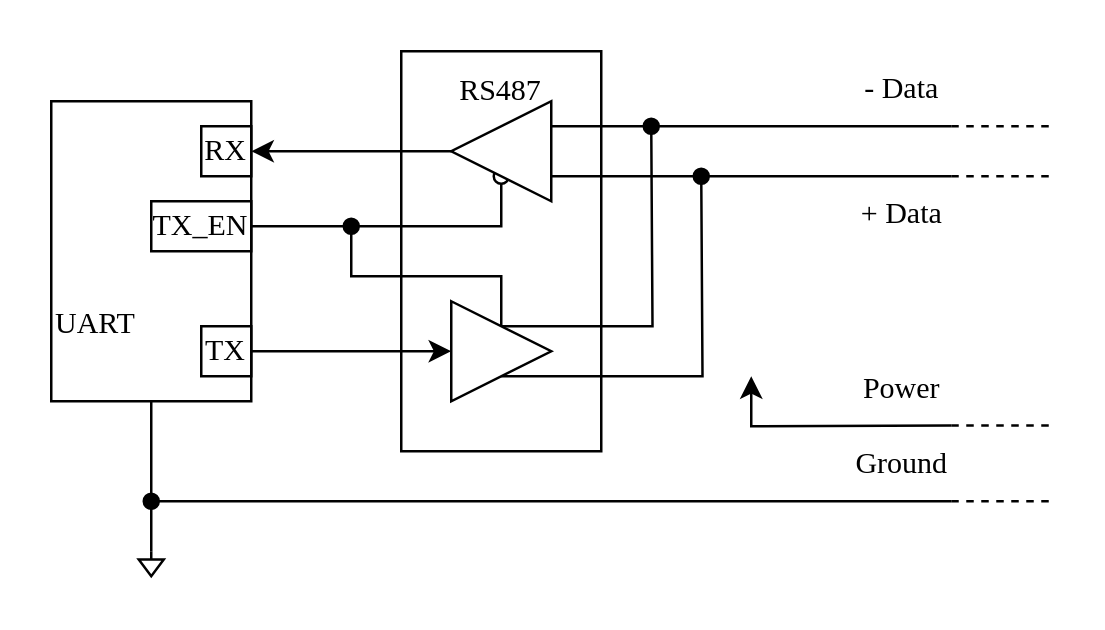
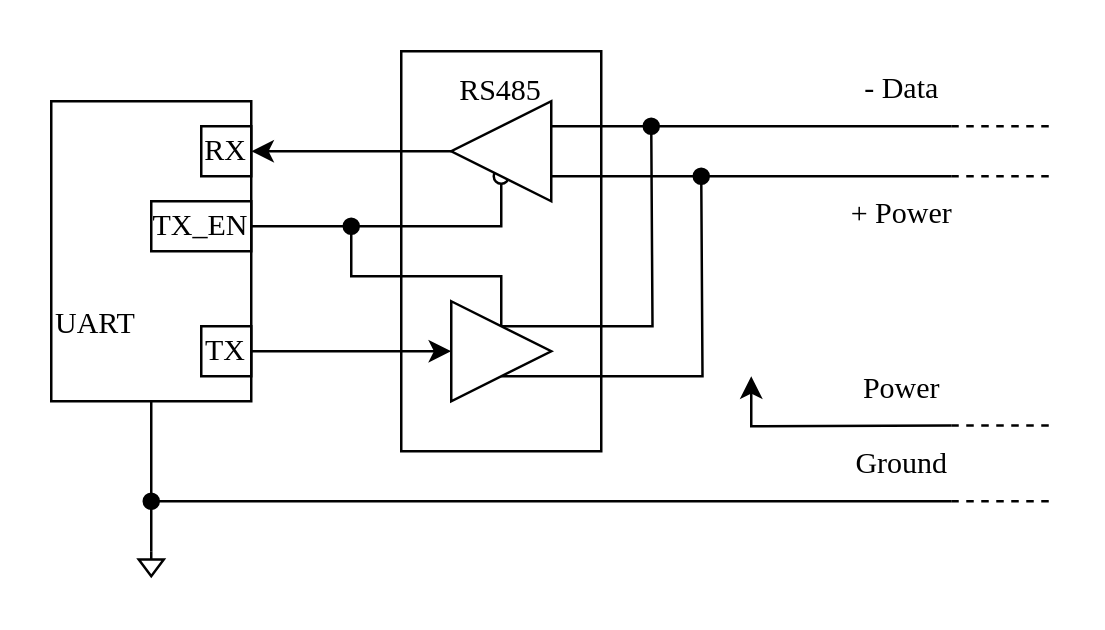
  <mxCell id="0" />
  <mxCell id="1" parent="0" />
- <mxCell id="2" value="RS487&lt;br&gt;&lt;br&gt;&lt;br&gt;&lt;br&gt;&lt;br&gt;&lt;br&gt;&lt;br&gt;&lt;br&gt;&lt;br&gt;&lt;br&gt;" style="rounded=0;whiteSpace=wrap;html=1;strokeColor=default;fontFamily=Times New Roman;fontSize=12;fontColor=default;fillColor=default;connectable=0;" parent="1" vertex="1"><mxGeometry x="160" y="20" width="80" height="160" as="geometry" /></mxCell>
+ <mxCell id="2" value="RS485&lt;br&gt;&lt;br&gt;&lt;br&gt;&lt;br&gt;&lt;br&gt;&lt;br&gt;&lt;br&gt;&lt;br&gt;&lt;br&gt;&lt;br&gt;" style="rounded=0;whiteSpace=wrap;html=1;strokeColor=default;fontFamily=Times New Roman;fontSize=12;fontColor=default;fillColor=default;connectable=0;" parent="1" vertex="1"><mxGeometry x="160" y="20" width="80" height="160" as="geometry" /></mxCell>
  <mxCell id="3" style="edgeStyle=orthogonalEdgeStyle;rounded=0;orthogonalLoop=1;jettySize=auto;html=1;exitX=0.5;exitY=1;exitDx=0;exitDy=0;fontFamily=Times New Roman;fontSize=12;fontColor=default;endArrow=oval;endFill=1;" parent="1" source="4" edge="1"><mxGeometry relative="1" as="geometry"><mxPoint x="60" y="200" as="targetPoint" /></mxGeometry></mxCell>
  <mxCell id="4" value="&lt;div style=&quot;&quot;&gt;&lt;span style=&quot;background-color: initial;&quot;&gt;&lt;br&gt;&lt;/span&gt;&lt;/div&gt;&lt;div style=&quot;&quot;&gt;&lt;span style=&quot;background-color: initial;&quot;&gt;&lt;br&gt;&lt;/span&gt;&lt;/div&gt;&lt;div style=&quot;&quot;&gt;&lt;span style=&quot;background-color: initial;&quot;&gt;&lt;br&gt;&lt;/span&gt;&lt;/div&gt;&lt;div style=&quot;&quot;&gt;&lt;span style=&quot;background-color: initial;&quot;&gt;&lt;br&gt;&lt;/span&gt;&lt;/div&gt;&lt;div style=&quot;&quot;&gt;&lt;span style=&quot;background-color: initial;&quot;&gt;UART&lt;/span&gt;&lt;/div&gt;" style="rounded=0;whiteSpace=wrap;html=1;strokeColor=default;fontFamily=Times New Roman;fontSize=12;fontColor=default;fillColor=default;align=left;" parent="1" vertex="1"><mxGeometry x="20" y="40" width="80" height="120" as="geometry" /></mxCell>
  <mxCell id="5" value="RX" style="rounded=0;whiteSpace=wrap;html=1;strokeColor=default;fontFamily=Times New Roman;fontSize=12;fontColor=default;fillColor=default;" parent="1" vertex="1"><mxGeometry x="80" y="50" width="20" height="20" as="geometry" /></mxCell>
  <mxCell id="6" value="TX" style="rounded=0;whiteSpace=wrap;html=1;strokeColor=default;fontFamily=Times New Roman;fontSize=12;fontColor=default;fillColor=default;" parent="1" vertex="1"><mxGeometry x="80" y="130" width="20" height="20" as="geometry" /></mxCell>
  <mxCell id="7" style="edgeStyle=orthogonalEdgeStyle;rounded=0;orthogonalLoop=1;jettySize=auto;html=1;exitX=0.5;exitY=0;exitDx=0;exitDy=0;fontFamily=Times New Roman;fontSize=12;fontColor=default;startArrow=oval;startFill=0;endArrow=oval;endFill=1;" parent="1" source="11" edge="1"><mxGeometry relative="1" as="geometry"><mxPoint x="140" y="90" as="targetPoint" /><Array as="points"><mxPoint x="200" y="90" /><mxPoint x="160" y="90" /></Array></mxGeometry></mxCell>
  <mxCell id="8" style="edgeStyle=orthogonalEdgeStyle;rounded=0;orthogonalLoop=1;jettySize=auto;html=1;exitX=0;exitY=0.75;exitDx=0;exitDy=0;fontFamily=Times New Roman;fontSize=12;fontColor=default;endArrow=none;endFill=0;" parent="1" source="11" edge="1"><mxGeometry relative="1" as="geometry"><mxPoint x="380" y="50" as="targetPoint" /><Array as="points"><mxPoint x="380" y="50" /></Array></mxGeometry></mxCell>
  <mxCell id="9" style="edgeStyle=orthogonalEdgeStyle;rounded=0;orthogonalLoop=1;jettySize=auto;html=1;exitX=1;exitY=0.5;exitDx=0;exitDy=0;fontFamily=Times New Roman;fontSize=12;fontColor=default;" parent="1" source="11" edge="1"><mxGeometry relative="1" as="geometry"><mxPoint x="100" y="60" as="targetPoint" /></mxGeometry></mxCell>
  <mxCell id="10" style="edgeStyle=orthogonalEdgeStyle;rounded=0;orthogonalLoop=1;jettySize=auto;html=1;exitX=0;exitY=0.25;exitDx=0;exitDy=0;fontFamily=Times New Roman;fontSize=12;fontColor=default;endArrow=none;endFill=0;" parent="1" source="11" edge="1"><mxGeometry relative="1" as="geometry"><mxPoint x="380" y="70" as="targetPoint" /></mxGeometry></mxCell>
  <mxCell id="11" value="" style="triangle;whiteSpace=wrap;html=1;rounded=0;strokeColor=default;fontFamily=Times New Roman;fontSize=12;fontColor=default;fillColor=default;rotation=-180;" parent="1" vertex="1"><mxGeometry x="180" y="40" width="40" height="40" as="geometry" /></mxCell>
  <mxCell id="12" style="edgeStyle=orthogonalEdgeStyle;rounded=0;orthogonalLoop=1;jettySize=auto;html=1;exitX=0.5;exitY=0;exitDx=0;exitDy=0;fontFamily=Times New Roman;fontSize=12;fontColor=default;endArrow=oval;endFill=1;" parent="1" source="15" edge="1"><mxGeometry relative="1" as="geometry"><mxPoint x="260" y="50" as="targetPoint" /></mxGeometry></mxCell>
  <mxCell id="13" style="edgeStyle=orthogonalEdgeStyle;rounded=0;orthogonalLoop=1;jettySize=auto;html=1;exitX=0;exitY=0.5;exitDx=0;exitDy=0;fontFamily=Times New Roman;fontSize=12;fontColor=default;startArrow=classic;startFill=1;endArrow=none;endFill=0;" parent="1" source="15" edge="1"><mxGeometry relative="1" as="geometry"><mxPoint x="100" y="140" as="targetPoint" /></mxGeometry></mxCell>
  <mxCell id="14" style="edgeStyle=orthogonalEdgeStyle;rounded=0;orthogonalLoop=1;jettySize=auto;html=1;exitX=0.5;exitY=1;exitDx=0;exitDy=0;fontFamily=Times New Roman;fontSize=12;fontColor=default;endArrow=oval;endFill=1;" parent="1" source="15" edge="1"><mxGeometry relative="1" as="geometry"><mxPoint x="280" y="70" as="targetPoint" /></mxGeometry></mxCell>
  <mxCell id="15" value="" style="triangle;whiteSpace=wrap;html=1;rounded=0;strokeColor=default;fontFamily=Times New Roman;fontSize=12;fontColor=default;fillColor=default;rotation=0;" parent="1" vertex="1"><mxGeometry x="180" y="120" width="40" height="40" as="geometry" /></mxCell>
  <mxCell id="16" value="TX_EN" style="rounded=0;whiteSpace=wrap;html=1;strokeColor=default;fontFamily=Times New Roman;fontSize=12;fontColor=default;fillColor=default;" parent="1" vertex="1"><mxGeometry x="60" y="80" width="40" height="20" as="geometry" /></mxCell>
  <mxCell id="17" value="" style="endArrow=none;html=1;rounded=0;fontFamily=Times New Roman;fontSize=12;fontColor=default;" parent="1" edge="1"><mxGeometry width="50" height="50" relative="1" as="geometry"><mxPoint x="60" y="220" as="sourcePoint" /><mxPoint x="380" y="200" as="targetPoint" /><Array as="points"><mxPoint x="60" y="200" /></Array></mxGeometry></mxCell>
  <mxCell id="18" value="" style="endArrow=none;html=1;rounded=0;fontFamily=Times New Roman;fontSize=12;fontColor=default;startArrow=classic;startFill=1;" parent="1" edge="1"><mxGeometry width="50" height="50" relative="1" as="geometry"><mxPoint x="300" y="150" as="sourcePoint" /><mxPoint x="380" y="169.67" as="targetPoint" /><Array as="points"><mxPoint x="300" y="170" /></Array></mxGeometry></mxCell>
  <mxCell id="19" value="" style="pointerEvents=1;verticalLabelPosition=bottom;shadow=0;dashed=0;align=center;html=1;verticalAlign=top;shape=mxgraph.electrical.signal_sources.signal_ground;rounded=0;strokeColor=default;fontFamily=Times New Roman;fontSize=12;fontColor=default;fillColor=default;" parent="1" vertex="1"><mxGeometry x="55" y="220" width="10" height="10" as="geometry" /></mxCell>
  <mxCell id="20" value="Ground" style="text;html=1;align=center;verticalAlign=middle;resizable=0;points=[];autosize=1;strokeColor=none;fillColor=none;fontSize=12;fontFamily=Times New Roman;fontColor=default;" parent="1" vertex="1"><mxGeometry x="330" y="170" width="60" height="30" as="geometry" /></mxCell>
  <mxCell id="21" value="Power" style="text;html=1;align=center;verticalAlign=middle;resizable=0;points=[];autosize=1;strokeColor=none;fillColor=none;fontSize=12;fontFamily=Times New Roman;fontColor=default;" parent="1" vertex="1"><mxGeometry x="335" y="139.67" width="50" height="30" as="geometry" /></mxCell>
  <mxCell id="22" value="" style="endArrow=none;dashed=1;html=1;rounded=0;fontFamily=Times New Roman;fontSize=12;fontColor=default;" parent="1" edge="1"><mxGeometry width="50" height="50" relative="1" as="geometry"><mxPoint x="380" y="169.67" as="sourcePoint" /><mxPoint x="420" y="169.67" as="targetPoint" /></mxGeometry></mxCell>
  <mxCell id="23" value="" style="endArrow=none;dashed=1;html=1;rounded=0;fontFamily=Times New Roman;fontSize=12;fontColor=default;" parent="1" edge="1"><mxGeometry width="50" height="50" relative="1" as="geometry"><mxPoint x="380" y="50" as="sourcePoint" /><mxPoint x="420" y="50" as="targetPoint" /></mxGeometry></mxCell>
  <mxCell id="24" value="" style="endArrow=none;dashed=1;html=1;rounded=0;fontFamily=Times New Roman;fontSize=12;fontColor=default;" parent="1" edge="1"><mxGeometry width="50" height="50" relative="1" as="geometry"><mxPoint x="380" y="200" as="sourcePoint" /><mxPoint x="420" y="200" as="targetPoint" /></mxGeometry></mxCell>
  <mxCell id="25" style="edgeStyle=orthogonalEdgeStyle;rounded=0;orthogonalLoop=1;jettySize=auto;html=1;exitX=0.5;exitY=0;exitDx=0;exitDy=0;fontFamily=Times New Roman;fontSize=12;fontColor=default;endArrow=none;endFill=0;" parent="1" source="15" edge="1"><mxGeometry relative="1" as="geometry"><mxPoint x="100" y="90" as="targetPoint" /><Array as="points"><mxPoint x="200" y="110" /><mxPoint x="140" y="110" /><mxPoint x="140" y="90" /></Array></mxGeometry></mxCell>
  <mxCell id="26" value="" style="endArrow=none;dashed=1;html=1;rounded=0;fontFamily=Times New Roman;fontSize=12;fontColor=default;" parent="1" edge="1"><mxGeometry width="50" height="50" relative="1" as="geometry"><mxPoint x="380" y="70" as="sourcePoint" /><mxPoint x="420" y="70" as="targetPoint" /></mxGeometry></mxCell>
  <mxCell id="27" value="- Data" style="text;html=1;align=center;verticalAlign=middle;resizable=0;points=[];autosize=1;strokeColor=none;fillColor=none;fontSize=12;fontFamily=Times New Roman;fontColor=default;" parent="1" vertex="1"><mxGeometry x="335" y="20" width="50" height="30" as="geometry" /></mxCell>
- <mxCell id="28" value="+&amp;nbsp;Data" style="text;html=1;align=center;verticalAlign=middle;resizable=0;points=[];autosize=1;strokeColor=none;fillColor=none;fontSize=12;fontFamily=Times New Roman;fontColor=default;" parent="1" vertex="1"><mxGeometry x="330" y="70" width="60" height="30" as="geometry" /></mxCell>
+ <mxCell id="28" value="+&amp;nbsp;Power" style="text;html=1;align=center;verticalAlign=middle;resizable=0;points=[];autosize=1;strokeColor=none;fillColor=none;fontSize=12;fontFamily=Times New Roman;fontColor=default;" parent="1" vertex="1"><mxGeometry x="330" y="70" width="60" height="30" as="geometry" /></mxCell>
